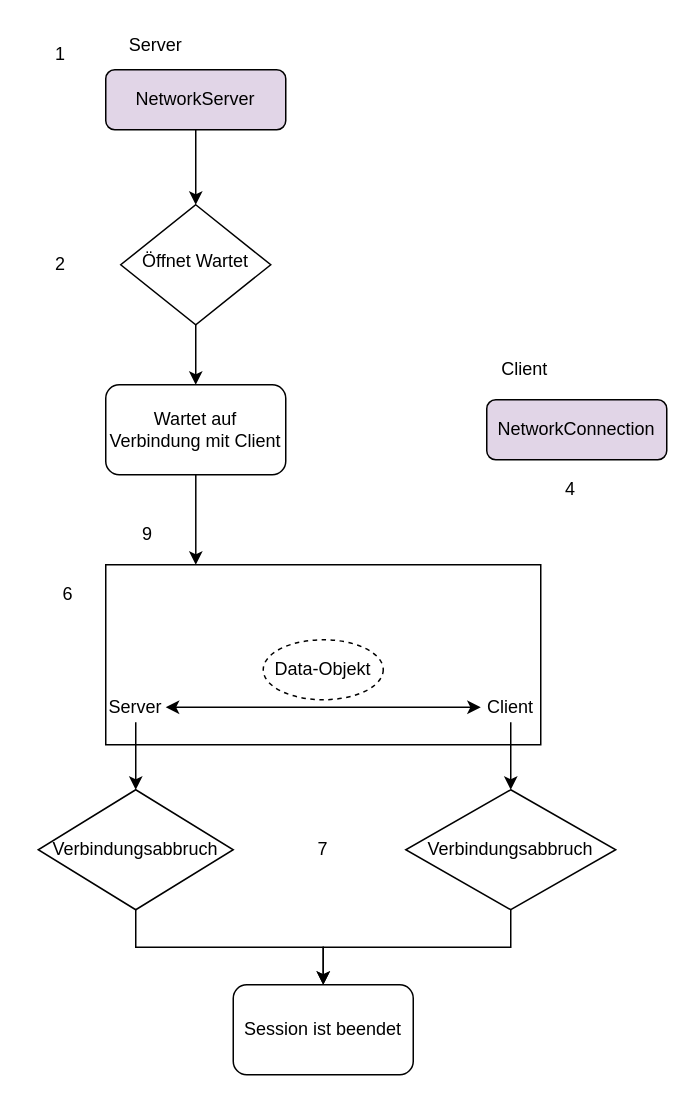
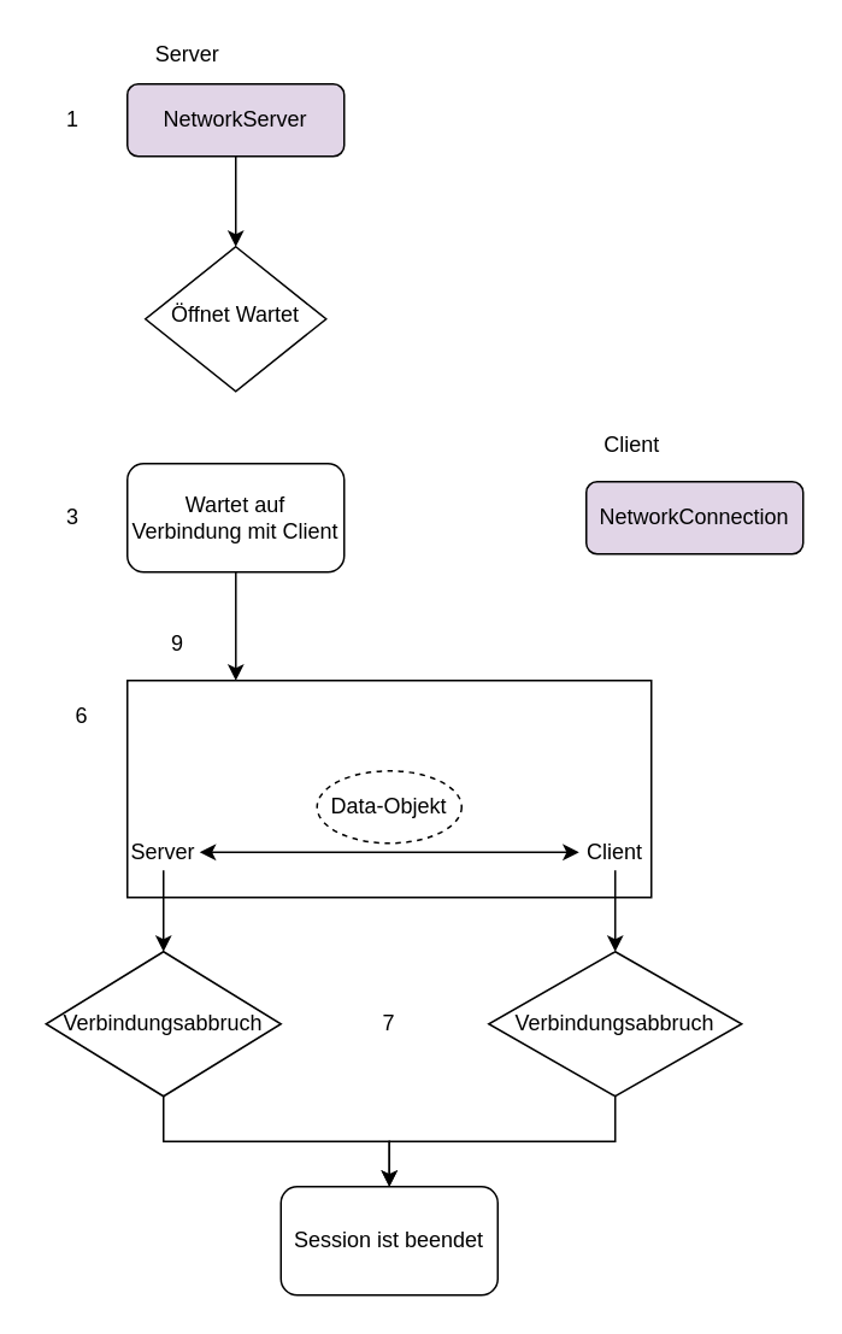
  <mxCell id="0" />
  <mxCell id="1" parent="0" />
  <mxCell id="2" style="edgeStyle=orthogonalEdgeStyle;rounded=0;orthogonalLoop=1;jettySize=auto;html=1;entryX=0.5;entryY=0;entryDx=0;entryDy=0;" edge="1" parent="1" source="3" target="5"><mxGeometry relative="1" as="geometry" /></mxCell>
  <mxCell id="3" value="NetworkServer" style="rounded=1;whiteSpace=wrap;html=1;fontSize=12;glass=0;strokeWidth=1;shadow=0;fillColor=#e1d5e7;" parent="1" vertex="1"><mxGeometry x="70" y="46" width="120" height="40" as="geometry" /></mxCell>
- <mxCell id="4" style="edgeStyle=orthogonalEdgeStyle;rounded=0;orthogonalLoop=1;jettySize=auto;html=1;entryX=0.5;entryY=0;entryDx=0;entryDy=0;" edge="1" parent="1" source="5" target="10"><mxGeometry relative="1" as="geometry" /></mxCell>
  <mxCell id="5" value="Öffnet Wartet" style="rhombus;whiteSpace=wrap;html=1;shadow=0;fontFamily=Helvetica;fontSize=12;align=center;strokeWidth=1;spacing=6;spacingTop=-4;" parent="1" vertex="1"><mxGeometry x="80" y="136" width="100" height="80" as="geometry" /></mxCell>
  <mxCell id="6" value="NetworkConnection" style="rounded=1;whiteSpace=wrap;html=1;fontSize=12;glass=0;strokeWidth=1;shadow=0;fillColor=#e1d5e7;" parent="1" vertex="1"><mxGeometry x="324" y="266" width="120" height="40" as="geometry" /></mxCell>
  <mxCell id="7" value="Server" style="text;html=1;align=center;verticalAlign=middle;resizable=0;points=[];autosize=1;" vertex="1" parent="1"><mxGeometry x="78" y="20" width="50" height="20" as="geometry" /></mxCell>
  <mxCell id="8" value="Client" style="text;html=1;align=center;verticalAlign=middle;resizable=0;points=[];autosize=1;" vertex="1" parent="1"><mxGeometry x="324" y="236" width="50" height="20" as="geometry" /></mxCell>
  <mxCell id="9" style="edgeStyle=orthogonalEdgeStyle;rounded=0;orthogonalLoop=1;jettySize=auto;html=1;entryX=0.207;entryY=0;entryDx=0;entryDy=0;entryPerimeter=0;" edge="1" parent="1" source="10" target="11"><mxGeometry relative="1" as="geometry" /></mxCell>
  <mxCell id="10" value="Wartet auf Verbindung mit Client" style="rounded=1;whiteSpace=wrap;html=1;" vertex="1" parent="1"><mxGeometry x="70" y="256" width="120" height="60" as="geometry" /></mxCell>
  <mxCell id="11" value="" style="rounded=0;whiteSpace=wrap;html=1;" vertex="1" parent="1"><mxGeometry x="70" y="376" width="290" height="120" as="geometry" /></mxCell>
  <mxCell id="12" style="edgeStyle=orthogonalEdgeStyle;rounded=0;orthogonalLoop=1;jettySize=auto;html=1;" edge="1" parent="1" source="13" target="19"><mxGeometry relative="1" as="geometry" /></mxCell>
  <mxCell id="13" value="Server" style="text;html=1;strokeColor=none;fillColor=none;align=center;verticalAlign=middle;whiteSpace=wrap;rounded=0;" vertex="1" parent="1"><mxGeometry x="70" y="461" width="40" height="20" as="geometry" /></mxCell>
  <mxCell id="14" style="edgeStyle=orthogonalEdgeStyle;rounded=0;orthogonalLoop=1;jettySize=auto;html=1;entryX=0.5;entryY=0;entryDx=0;entryDy=0;" edge="1" parent="1" source="15" target="22"><mxGeometry relative="1" as="geometry" /></mxCell>
  <mxCell id="15" value="Client" style="text;html=1;strokeColor=none;fillColor=none;align=center;verticalAlign=middle;whiteSpace=wrap;rounded=0;" vertex="1" parent="1"><mxGeometry x="320" y="461" width="40" height="20" as="geometry" /></mxCell>
  <mxCell id="16" value="" style="endArrow=classic;startArrow=classic;html=1;entryX=0;entryY=0.5;entryDx=0;entryDy=0;exitX=1;exitY=0.5;exitDx=0;exitDy=0;" edge="1" parent="1" source="13" target="15"><mxGeometry width="50" height="50" relative="1" as="geometry"><mxPoint x="170" y="506" as="sourcePoint" /><mxPoint x="220" y="456" as="targetPoint" /></mxGeometry></mxCell>
  <mxCell id="17" value="Data-Objekt" style="ellipse;whiteSpace=wrap;html=1;dashed=1;" vertex="1" parent="1"><mxGeometry x="175" y="426" width="80" height="40" as="geometry" /></mxCell>
  <mxCell id="18" style="edgeStyle=orthogonalEdgeStyle;rounded=0;orthogonalLoop=1;jettySize=auto;html=1;entryX=0.5;entryY=0;entryDx=0;entryDy=0;" edge="1" parent="1" source="19" target="20"><mxGeometry relative="1" as="geometry" /></mxCell>
  <mxCell id="19" value="Verbindungsabbruch" style="rhombus;whiteSpace=wrap;html=1;" vertex="1" parent="1"><mxGeometry x="25" y="526" width="130" height="80" as="geometry" /></mxCell>
  <mxCell id="20" value="Session ist beendet" style="rounded=1;whiteSpace=wrap;html=1;" vertex="1" parent="1"><mxGeometry x="155" y="656" width="120" height="60" as="geometry" /></mxCell>
  <mxCell id="21" style="edgeStyle=orthogonalEdgeStyle;rounded=0;orthogonalLoop=1;jettySize=auto;html=1;entryX=0.5;entryY=0;entryDx=0;entryDy=0;" edge="1" parent="1" source="22" target="20"><mxGeometry relative="1" as="geometry" /></mxCell>
  <mxCell id="22" value="&lt;span&gt;Verbindungsabbruch&lt;/span&gt;" style="rhombus;whiteSpace=wrap;html=1;" vertex="1" parent="1"><mxGeometry x="270" y="526" width="140" height="80" as="geometry" /></mxCell>
- <mxCell id="23" value="1" style="text;html=1;strokeColor=none;fillColor=none;align=center;verticalAlign=middle;whiteSpace=wrap;rounded=0;" vertex="1" parent="1"><mxGeometry x="20" y="26" width="40" height="20" as="geometry" /></mxCell>
- <mxCell id="24" value="2" style="text;html=1;strokeColor=none;fillColor=none;align=center;verticalAlign=middle;whiteSpace=wrap;rounded=0;" vertex="1" parent="1"><mxGeometry x="20" y="166" width="40" height="20" as="geometry" /></mxCell>
- <mxCell id="26" value="4" style="text;html=1;strokeColor=none;fillColor=none;align=center;verticalAlign=middle;whiteSpace=wrap;rounded=0;" vertex="1" parent="1"><mxGeometry x="360" y="316" width="40" height="20" as="geometry" /></mxCell>
+ <mxCell id="23" value="1" style="text;html=1;strokeColor=none;fillColor=none;align=center;verticalAlign=middle;whiteSpace=wrap;rounded=0;" vertex="1" parent="1"><mxGeometry x="20" y="56" width="40" height="20" as="geometry" /></mxCell>
+ <mxCell id="25" value="3" style="text;html=1;strokeColor=none;fillColor=none;align=center;verticalAlign=middle;whiteSpace=wrap;rounded=0;" vertex="1" parent="1"><mxGeometry x="20" y="276" width="40" height="20" as="geometry" /></mxCell>
  <mxCell id="27" value="9" style="text;html=1;strokeColor=none;fillColor=none;align=center;verticalAlign=middle;whiteSpace=wrap;rounded=0;" vertex="1" parent="1"><mxGeometry x="78" y="346" width="40" height="20" as="geometry" /></mxCell>
  <mxCell id="28" value="6" style="text;html=1;strokeColor=none;fillColor=none;align=center;verticalAlign=middle;whiteSpace=wrap;rounded=0;" vertex="1" parent="1"><mxGeometry x="25" y="386" width="40" height="20" as="geometry" /></mxCell>
  <mxCell id="29" value="7" style="text;html=1;strokeColor=none;fillColor=none;align=center;verticalAlign=middle;whiteSpace=wrap;rounded=0;" vertex="1" parent="1"><mxGeometry x="195" y="556" width="40" height="20" as="geometry" /></mxCell>
